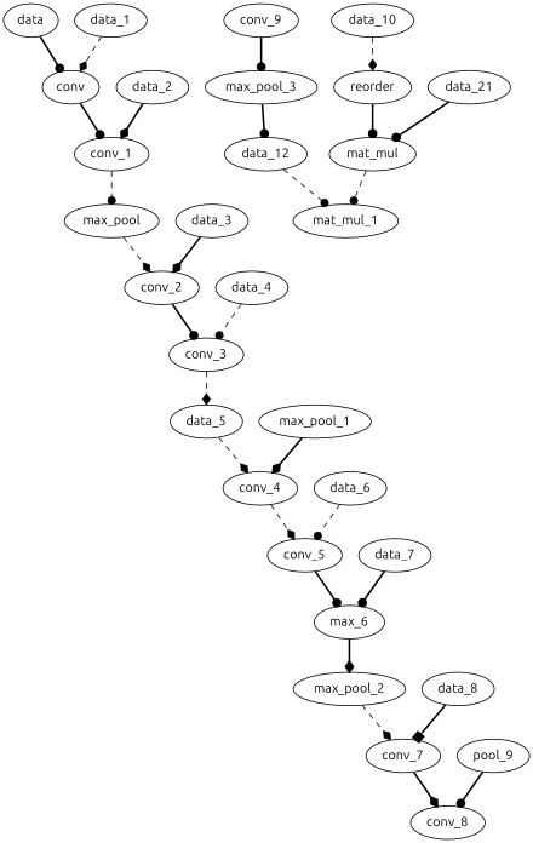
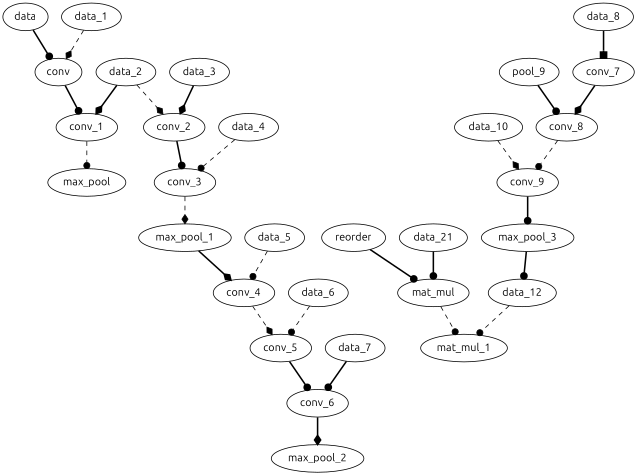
  digraph {
    fontname=Ubuntu
    node [fontname=Ubuntu]
    edge [arrowhead=dot fontname=Ubuntu style=bold]
    n1 [label=data]
    n2 [label=conv]
    n3 [label=conv_1]
    n4 [label=data_1]
    n5 [label=max_pool]
    n6 [label=data_2]
    n7 [label=conv_2]
    n8 [label=conv_3]
    n9 [label=data_3]
    n10 [label=max_pool_1]
    n11 [label=data_4]
    n12 [label=conv_4]
    n13 [label=conv_5]
    n14 [label=data_5]
-   n15 [label=max_6]
+   n15 [label=conv_6]
    n16 [label=data_6]
    n17 [label=max_pool_2]
    n18 [label=data_7]
    n19 [label=conv_7]
    n20 [label=conv_8]
    n21 [label=data_8]
    n22 [label=conv_9]
    n23 [label=pool_9]
    n24 [label=max_pool_3]
    n25 [label=data_10]
    n26 [label=data_12]
    n27 [label=reorder]
    n28 [label=mat_mul]
    n29 [label=mat_mul_1]
    n30 [label=data_21]
    n1 -> n2
    n2 -> n3
    n3 -> n5 [style=dashed]
    n4 -> n2 [arrowhead=diamond style=dashed]
-   n5 -> n7 [arrowhead=diamond style=dashed]
+   n6 -> n7 [arrowhead=diamond style=dashed]
    n6 -> n3 [arrowhead=diamond]
    n7 -> n8
-   n8 -> n14 [arrowhead=diamond style=dashed]
+   n8 -> n10 [arrowhead=diamond style=dashed]
    n9 -> n7 [arrowhead=diamond]
    n10 -> n12 [arrowhead=diamond]
    n11 -> n8 [style=dashed]
    n12 -> n13 [arrowhead=diamond style=dashed]
    n13 -> n15
-   n14 -> n12 [arrowhead=diamond style=dashed]
+   n14 -> n12 [style=dashed]
    n15 -> n17 [arrowhead=diamond]
    n16 -> n13 [style=dashed]
-   n17 -> n19 [arrowhead=diamond style=dashed]
    n18 -> n15
    n19 -> n20 [arrowhead=diamond]
+   n20 -> n22 [style=dashed]
    n21 -> n19 [arrowhead=box]
    n22 -> n24
    n23 -> n20
    n24 -> n26
-   n25 -> n27 [arrowhead=diamond style=dashed]
+   n25 -> n22 [arrowhead=diamond style=dashed]
    n26 -> n29 [style=dashed]
    n27 -> n28
    n28 -> n29 [style=dashed]
    n30 -> n28
  }
